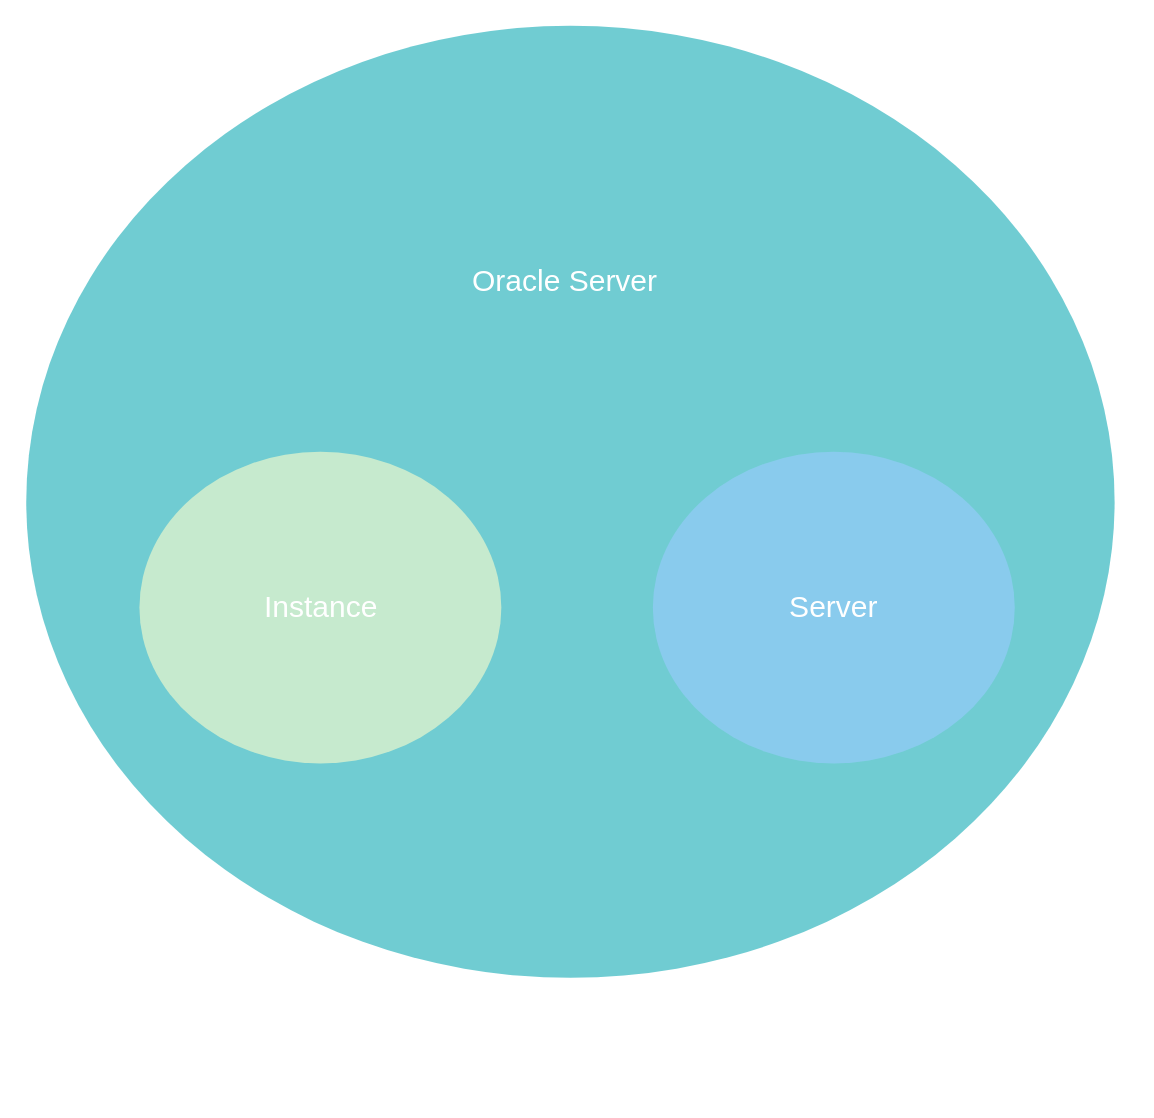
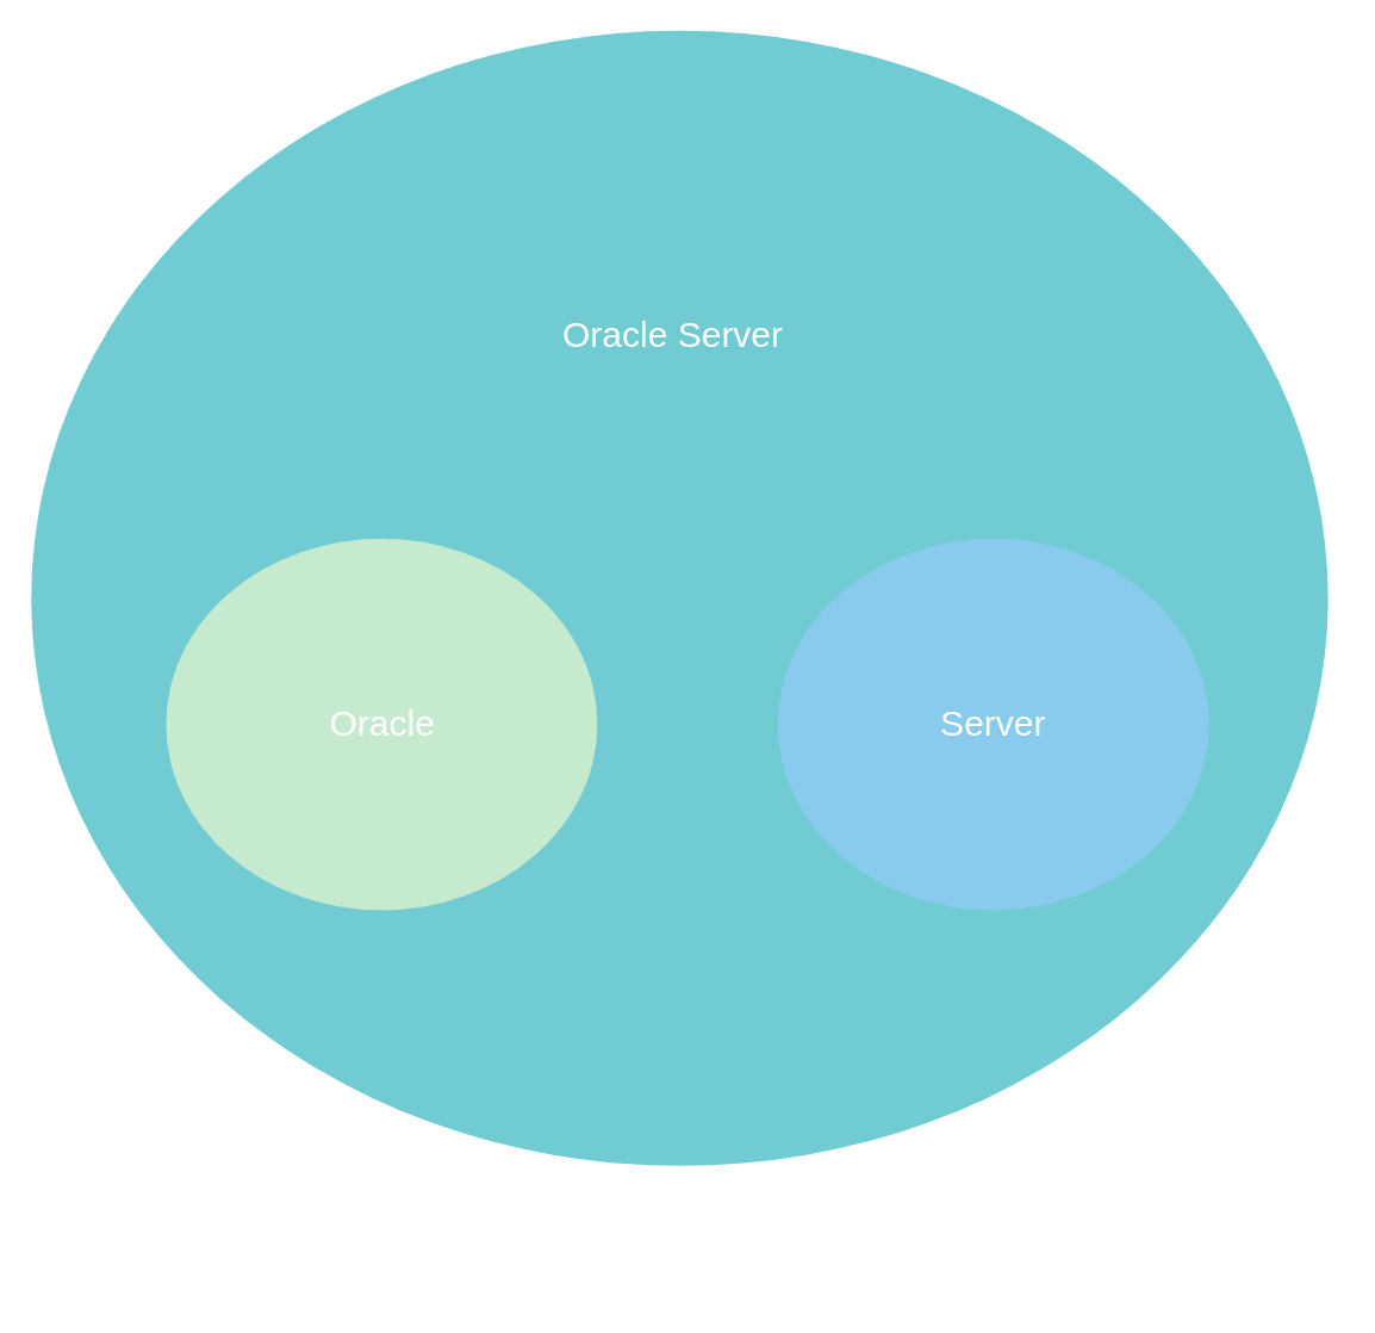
  <mxCell id="0" />
  <mxCell id="1" parent="0" />
  <mxCell id="2" value="" style="group" vertex="1" connectable="0" parent="1"><mxGeometry x="20.5" y="20" width="880.5" height="851.5" as="geometry" /></mxCell>
  <mxCell id="3" value="" style="ellipse;fillColor=#12AAB5;opacity=60;strokeColor=none;html=1;fontColor=#FFFFFF;" parent="2" vertex="1"><mxGeometry width="870.5" height="761.5" as="geometry" /></mxCell>
  <mxCell id="4" value="Oracle Server" style="text;fontSize=24;align=center;verticalAlign=middle;html=1;fontColor=#FFFFFF;" parent="2" vertex="1"><mxGeometry x="264.855" y="151.5" width="330.79" height="106.61" as="geometry" /></mxCell>
  <mxCell id="5" value="" style="group" vertex="1" connectable="0" parent="2"><mxGeometry x="69.855" y="340.75" width="330.79" height="249.25" as="geometry" /></mxCell>
  <mxCell id="6" value="" style="ellipse;whiteSpace=wrap;html=1;fillColor=#FFFFCC;strokeColor=none;opacity=60;" vertex="1" parent="5"><mxGeometry x="20.645" width="289.5" height="249.25" as="geometry" /></mxCell>
- <mxCell id="7" value="Instance" style="text;fontSize=24;align=center;verticalAlign=middle;html=1;fontColor=#FFFFFF;" vertex="1" parent="5"><mxGeometry y="71.32" width="330.79" height="106.61" as="geometry" /></mxCell>
+ <mxCell id="7" value="Oracle" style="text;fontSize=24;align=center;verticalAlign=middle;html=1;fontColor=#FFFFFF;" vertex="1" parent="5"><mxGeometry y="71.32" width="330.79" height="106.61" as="geometry" /></mxCell>
  <mxCell id="8" value="" style="group" vertex="1" connectable="0" parent="2"><mxGeometry x="480.505" y="340.75" width="330.79" height="249.25" as="geometry" /></mxCell>
  <mxCell id="9" value="" style="ellipse;whiteSpace=wrap;html=1;fillColor=#99CCFF;strokeColor=none;opacity=60;" vertex="1" parent="8"><mxGeometry x="20.645" width="289.5" height="249.25" as="geometry" /></mxCell>
  <mxCell id="10" value="Server" style="text;fontSize=24;align=center;verticalAlign=middle;html=1;fontColor=#FFFFFF;" vertex="1" parent="8"><mxGeometry y="71.32" width="330.79" height="106.61" as="geometry" /></mxCell>
